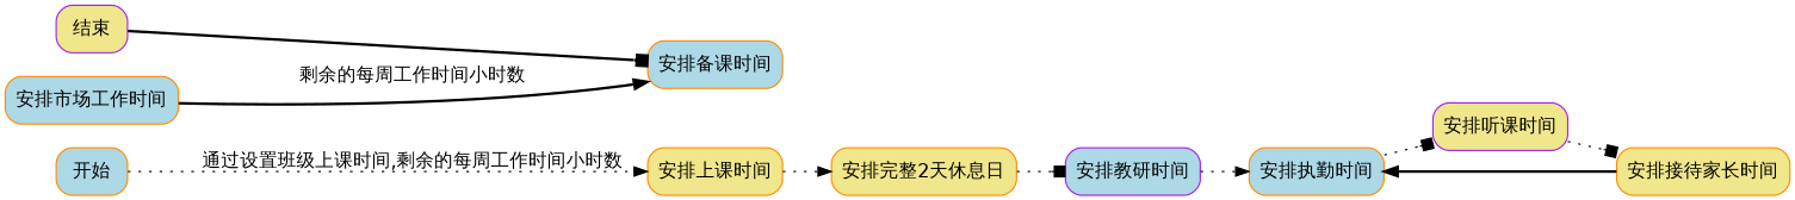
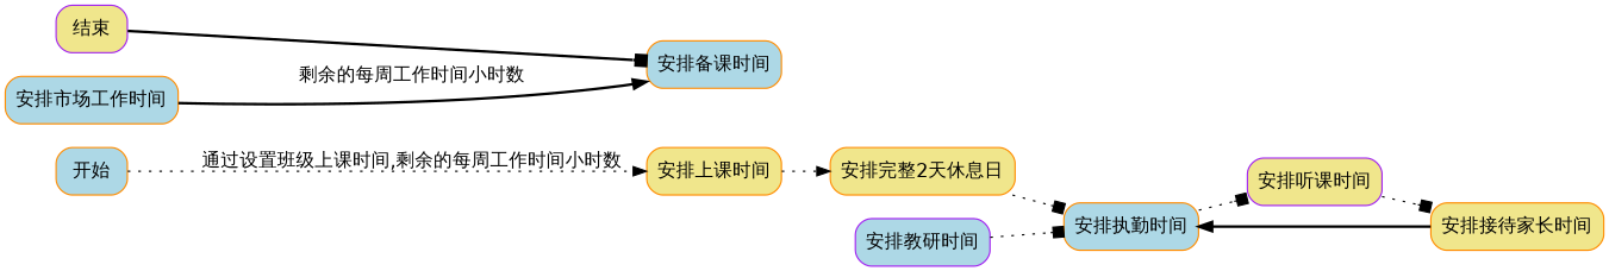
  digraph {
    fontname="DejaVu Sans"
    rankdir=LR
    node [color=darkorange fillcolor=lightblue fontname="DejaVu Sans" shape=box style="rounded,filled"]
    edge [arrowhead=box fontname="DejaVu Sans" style=dotted]
    n1 [label="开始"]
    n2 [fillcolor=khaki label="安排上课时间"]
    n3 [fillcolor=khaki label="安排完整2天休息日"]
    n4 [color=purple fillcolor=khaki label="结束"]
    n5 [label="安排备课时间"]
    n6 [color=purple label="安排教研时间"]
    n7 [label="安排执勤时间"]
    n8 [color=purple fillcolor=khaki label="安排听课时间"]
    n9 [fillcolor=khaki label="安排接待家长时间"]
    n10 [label="安排市场工作时间"]
    n1 -> n2 [arrowhead=normal label="通过设置班级上课时间,剩余的每周工作时间小时数"]
    n2 -> n3 [arrowhead=normal]
-   n3 -> n6
+   n3 -> n7
    n4 -> n5 [style=bold]
-   n6 -> n7 [arrowhead=normal]
+   n6 -> n7
    n7 -> n8
    n8 -> n9
    n9 -> n7 [arrowhead=normal style=bold]
    n10 -> n5 [arrowhead=normal label="剩余的每周工作时间小时数" style=bold]
  }
